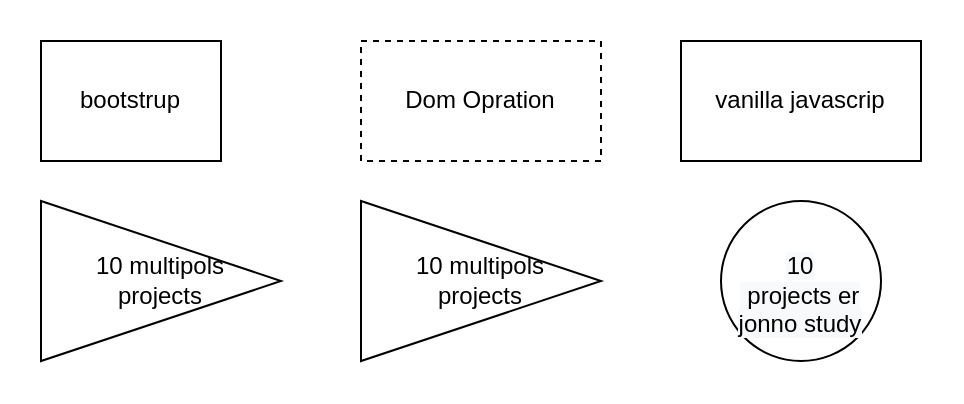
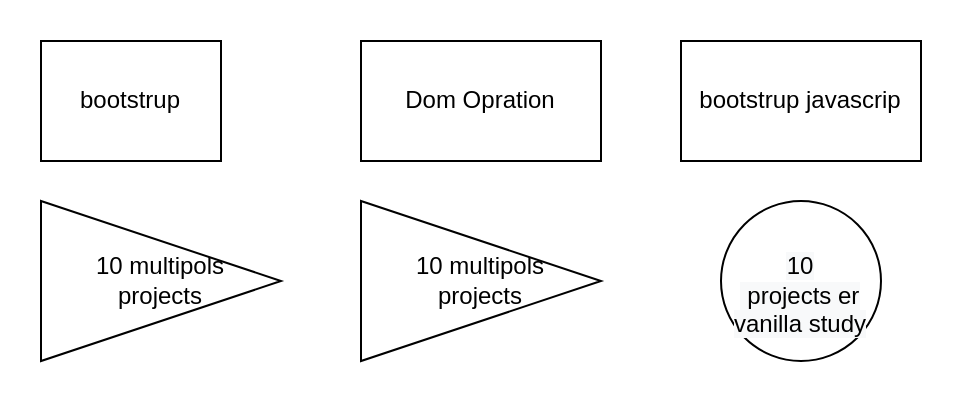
  <mxCell id="0" />
  <mxCell id="1" parent="0" />
  <mxCell id="2" value="bootstrup&lt;br&gt;" style="rounded=0;whiteSpace=wrap;html=1;" vertex="1" parent="1"><mxGeometry x="20" y="20" width="90" height="60" as="geometry" /></mxCell>
- <mxCell id="3" value="Dom Opration" style="rounded=0;whiteSpace=wrap;html=1;dashed=1;" vertex="1" parent="1"><mxGeometry x="180" y="20" width="120" height="60" as="geometry" /></mxCell>
- <mxCell id="4" value="vanilla javascrip" style="rounded=0;whiteSpace=wrap;html=1;" vertex="1" parent="1"><mxGeometry x="340" y="20" width="120" height="60" as="geometry" /></mxCell>
+ <mxCell id="3" value="Dom Opration" style="rounded=0;whiteSpace=wrap;html=1;" vertex="1" parent="1"><mxGeometry x="180" y="20" width="120" height="60" as="geometry" /></mxCell>
+ <mxCell id="4" value="bootstrup javascrip" style="rounded=0;whiteSpace=wrap;html=1;" vertex="1" parent="1"><mxGeometry x="340" y="20" width="120" height="60" as="geometry" /></mxCell>
  <mxCell id="5" value="10 multipols&lt;br&gt;projects&lt;br&gt;" style="triangle;whiteSpace=wrap;html=1;" vertex="1" parent="1"><mxGeometry x="20" y="100" width="120" height="80" as="geometry" /></mxCell>
  <mxCell id="6" value="10 multipols&lt;br&gt;projects&lt;br&gt;" style="triangle;whiteSpace=wrap;html=1;" vertex="1" parent="1"><mxGeometry x="180" y="100" width="120" height="80" as="geometry" /></mxCell>
- <mxCell id="7" value="&lt;br&gt;&lt;span style=&quot;color: rgb(0, 0, 0); font-family: Helvetica; font-size: 12px; font-style: normal; font-variant-ligatures: normal; font-variant-caps: normal; font-weight: 400; letter-spacing: normal; orphans: 2; text-align: center; text-indent: 0px; text-transform: none; widows: 2; word-spacing: 0px; -webkit-text-stroke-width: 0px; background-color: rgb(248, 249, 250); text-decoration-thickness: initial; text-decoration-style: initial; text-decoration-color: initial; float: none; display: inline !important;&quot;&gt;10&lt;br&gt;&amp;nbsp;projects er jonno study&lt;/span&gt;&lt;br&gt;" style="ellipse;whiteSpace=wrap;html=1;aspect=fixed;" vertex="1" parent="1"><mxGeometry x="360" y="100" width="80" height="80" as="geometry" /></mxCell>
+ <mxCell id="7" value="&lt;br&gt;&lt;span style=&quot;color: rgb(0, 0, 0); font-family: Helvetica; font-size: 12px; font-style: normal; font-variant-ligatures: normal; font-variant-caps: normal; font-weight: 400; letter-spacing: normal; orphans: 2; text-align: center; text-indent: 0px; text-transform: none; widows: 2; word-spacing: 0px; -webkit-text-stroke-width: 0px; background-color: rgb(248, 249, 250); text-decoration-thickness: initial; text-decoration-style: initial; text-decoration-color: initial; float: none; display: inline !important;&quot;&gt;10&lt;br&gt;&amp;nbsp;projects er vanilla study&lt;/span&gt;&lt;br&gt;" style="ellipse;whiteSpace=wrap;html=1;aspect=fixed;" vertex="1" parent="1"><mxGeometry x="360" y="100" width="80" height="80" as="geometry" /></mxCell>
